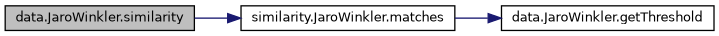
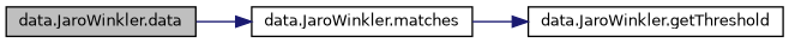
  digraph {
    rankdir=LR
    node [color=black fillcolor=white fontname=Helvetica fontsize=10 shape=record style=filled]
    edge [color=midnightblue fontname=Helvetica fontsize=10 labelfontname=Helvetica labelfontsize=10 style=solid]
-   n1 [fillcolor=grey75 fontcolor=black height=0.2 label="data.JaroWinkler.similarity" width=0.4]
-   n2 [height=0.2 label="similarity.JaroWinkler.matches" width=0.4]
+   n1 [fillcolor=grey75 fontcolor=black height=0.2 label="data.JaroWinkler.data" width=0.4]
+   n2 [height=0.2 label="data.JaroWinkler.matches" width=0.4]
    n3 [height=0.2 label="data.JaroWinkler.getThreshold" width=0.4]
    n1 -> n2
    n2 -> n3
  }
